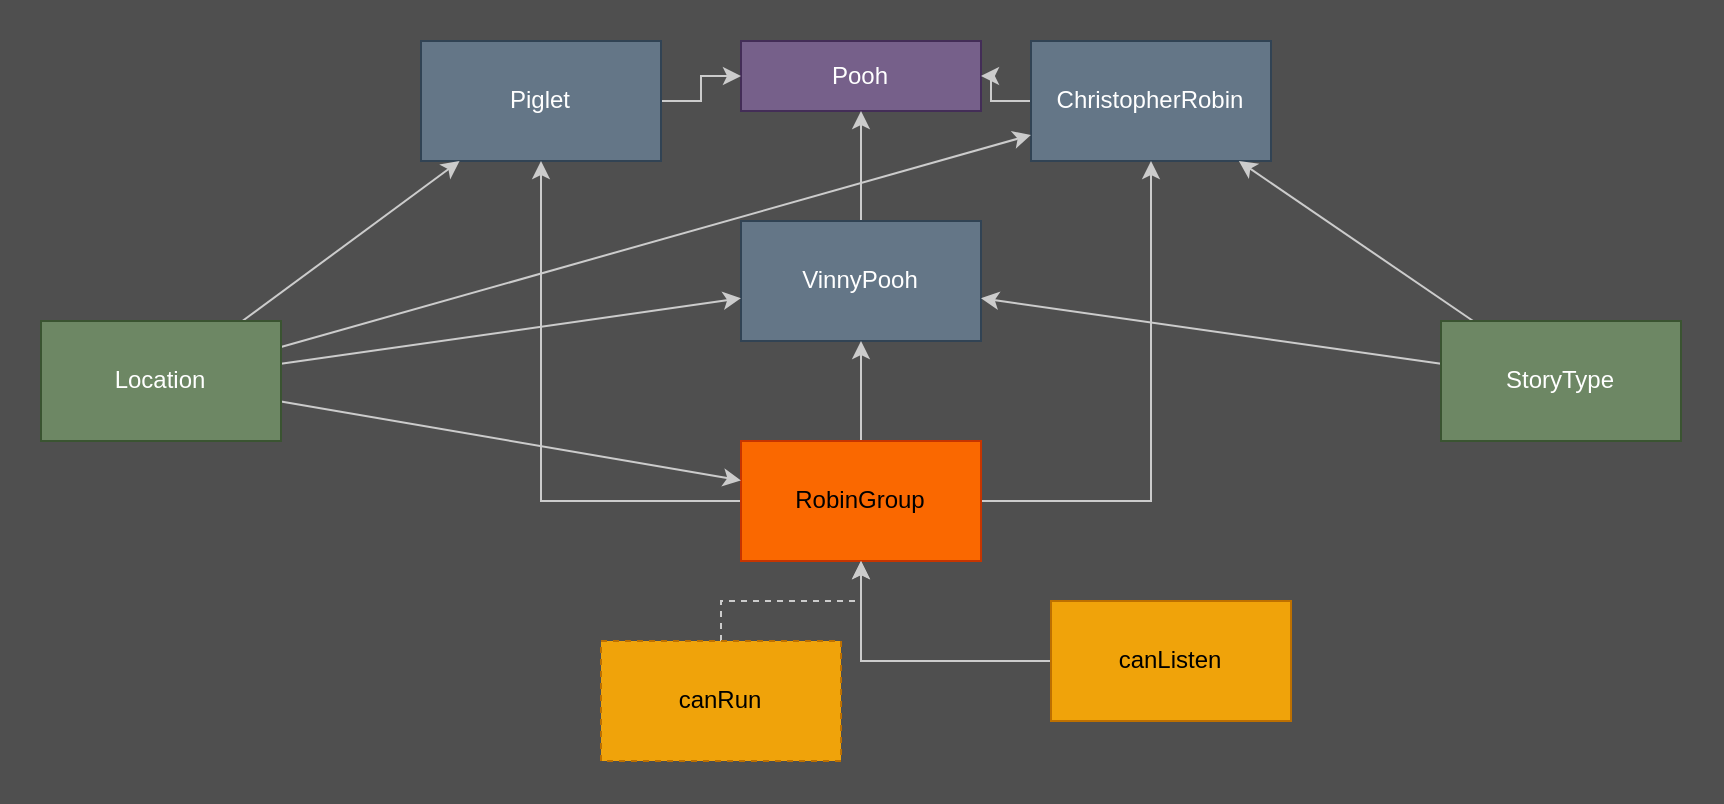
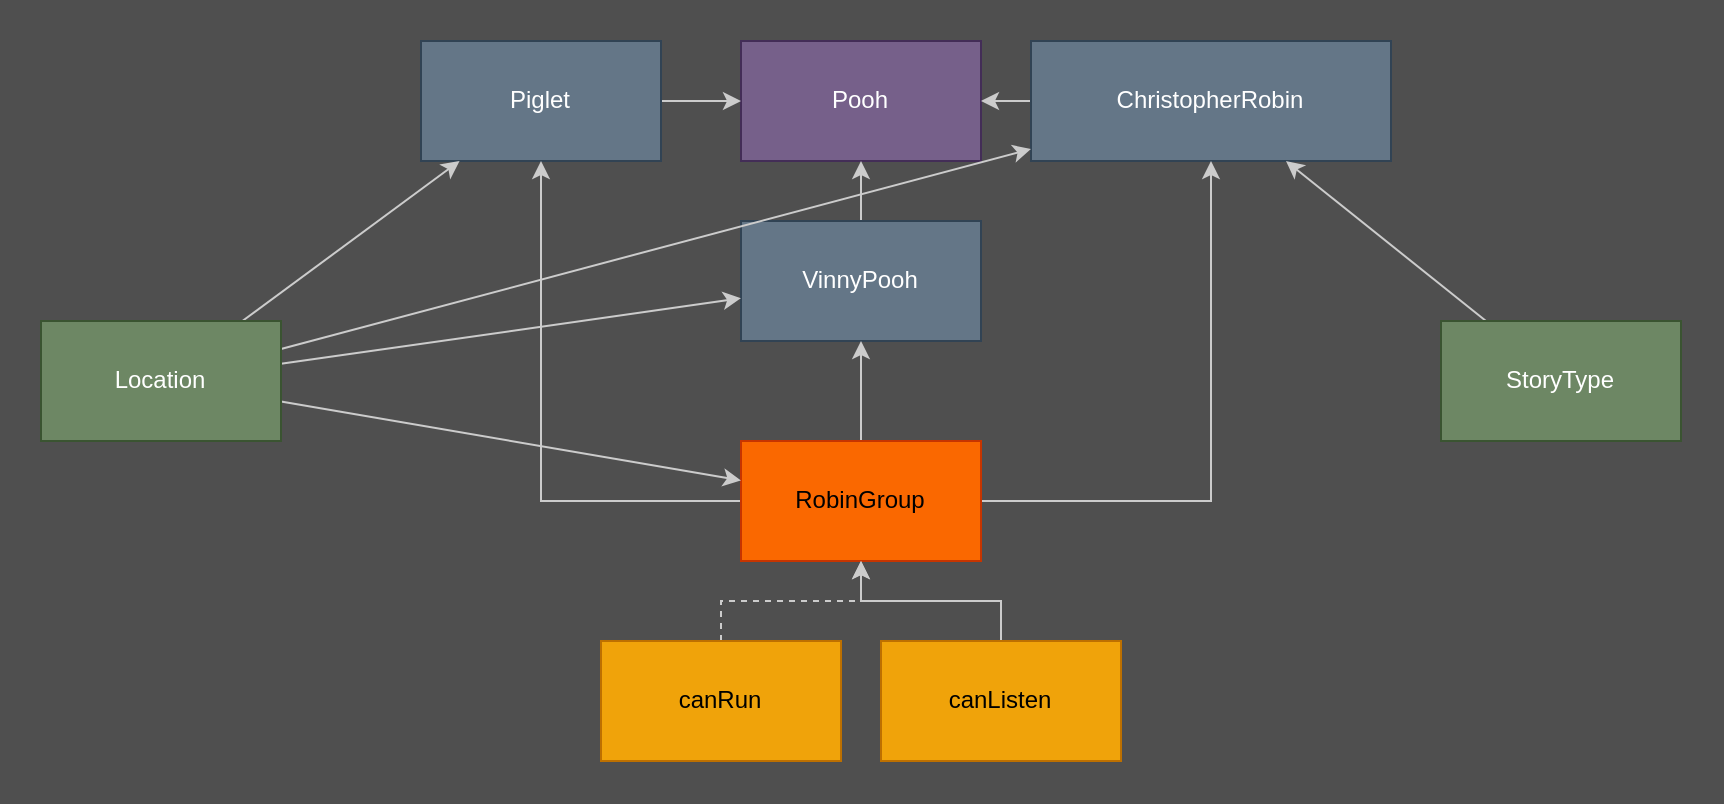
  <mxCell id="0" />
  <mxCell id="1" parent="0" />
- <mxCell id="2" value="Pooh" style="rounded=0;whiteSpace=wrap;html=1;fillColor=#76608a;fontColor=#ffffff;strokeColor=#432D57;" vertex="1" parent="1"><mxGeometry x="370" y="20" width="120" height="35" as="geometry" /></mxCell>
+ <mxCell id="2" value="Pooh" style="rounded=0;whiteSpace=wrap;html=1;fillColor=#76608a;fontColor=#ffffff;strokeColor=#432D57;" vertex="1" parent="1"><mxGeometry x="370" y="20" width="120" height="60" as="geometry" /></mxCell>
  <mxCell id="3" style="edgeStyle=orthogonalEdgeStyle;rounded=0;orthogonalLoop=1;jettySize=auto;html=1;strokeColor=#CCCCCC;" edge="1" parent="1" source="4" target="2"><mxGeometry relative="1" as="geometry" /></mxCell>
- <mxCell id="4" value="ChristopherRobin" style="rounded=0;whiteSpace=wrap;html=1;fillColor=#647687;fontColor=#ffffff;strokeColor=#314354;" vertex="1" parent="1"><mxGeometry x="515" y="20" width="120" height="60" as="geometry" /></mxCell>
+ <mxCell id="4" value="ChristopherRobin" style="rounded=0;whiteSpace=wrap;html=1;fillColor=#647687;fontColor=#ffffff;strokeColor=#314354;" vertex="1" parent="1"><mxGeometry x="515" y="20" width="180" height="60" as="geometry" /></mxCell>
  <mxCell id="5" style="edgeStyle=orthogonalEdgeStyle;rounded=0;orthogonalLoop=1;jettySize=auto;html=1;strokeColor=#CCCCCC;" edge="1" parent="1" source="6" target="2"><mxGeometry relative="1" as="geometry" /></mxCell>
  <mxCell id="6" value="VinnyPooh" style="rounded=0;whiteSpace=wrap;html=1;fillColor=#647687;fontColor=#ffffff;strokeColor=#314354;" vertex="1" parent="1"><mxGeometry x="370" y="110" width="120" height="60" as="geometry" /></mxCell>
  <mxCell id="7" style="edgeStyle=orthogonalEdgeStyle;rounded=0;orthogonalLoop=1;jettySize=auto;html=1;strokeColor=#CCCCCC;" edge="1" parent="1" source="8" target="2"><mxGeometry relative="1" as="geometry" /></mxCell>
  <mxCell id="8" value="Piglet" style="rounded=0;whiteSpace=wrap;html=1;fillColor=#647687;fontColor=#ffffff;strokeColor=#314354;" vertex="1" parent="1"><mxGeometry x="210" y="20" width="120" height="60" as="geometry" /></mxCell>
  <mxCell id="9" style="edgeStyle=orthogonalEdgeStyle;rounded=0;orthogonalLoop=1;jettySize=auto;html=1;strokeColor=#CCCCCC;" edge="1" parent="1" source="12" target="4"><mxGeometry relative="1" as="geometry" /></mxCell>
  <mxCell id="10" style="edgeStyle=orthogonalEdgeStyle;rounded=0;orthogonalLoop=1;jettySize=auto;html=1;strokeColor=#CCCCCC;" edge="1" parent="1" source="12" target="8"><mxGeometry relative="1" as="geometry" /></mxCell>
  <mxCell id="11" style="edgeStyle=orthogonalEdgeStyle;rounded=0;orthogonalLoop=1;jettySize=auto;html=1;strokeColor=#CCCCCC;" edge="1" parent="1" source="12" target="6"><mxGeometry relative="1" as="geometry" /></mxCell>
  <mxCell id="12" value="RobinGroup" style="rounded=0;whiteSpace=wrap;html=1;fillColor=#fa6800;fontColor=#000000;strokeColor=#C73500;" vertex="1" parent="1"><mxGeometry x="370" y="220" width="120" height="60" as="geometry" /></mxCell>
  <mxCell id="13" style="edgeStyle=orthogonalEdgeStyle;rounded=0;orthogonalLoop=1;jettySize=auto;html=1;strokeColor=#CCCCCC;dashed=1;" edge="1" parent="1" source="14" target="12"><mxGeometry relative="1" as="geometry" /></mxCell>
- <mxCell id="14" value="canRun" style="rounded=0;whiteSpace=wrap;html=1;fillColor=#f0a30a;fontColor=#000000;strokeColor=#BD7000;dashed=1;" vertex="1" parent="1"><mxGeometry x="300" y="320" width="120" height="60" as="geometry" /></mxCell>
+ <mxCell id="14" value="canRun" style="rounded=0;whiteSpace=wrap;html=1;fillColor=#f0a30a;fontColor=#000000;strokeColor=#BD7000;" vertex="1" parent="1"><mxGeometry x="300" y="320" width="120" height="60" as="geometry" /></mxCell>
  <mxCell id="15" style="edgeStyle=orthogonalEdgeStyle;rounded=0;orthogonalLoop=1;jettySize=auto;html=1;strokeColor=#CCCCCC;" edge="1" parent="1" source="16" target="12"><mxGeometry relative="1" as="geometry" /></mxCell>
- <mxCell id="16" value="canListen" style="rounded=0;whiteSpace=wrap;html=1;fillColor=#f0a30a;fontColor=#000000;strokeColor=#BD7000;" vertex="1" parent="1"><mxGeometry x="525" y="300" width="120" height="60" as="geometry" /></mxCell>
+ <mxCell id="16" value="canListen" style="rounded=0;whiteSpace=wrap;html=1;fillColor=#f0a30a;fontColor=#000000;strokeColor=#BD7000;" vertex="1" parent="1"><mxGeometry x="440" y="320" width="120" height="60" as="geometry" /></mxCell>
  <mxCell id="17" style="rounded=0;orthogonalLoop=1;jettySize=auto;html=1;strokeColor=#CCCCCC;" edge="1" parent="1" source="21" target="8"><mxGeometry relative="1" as="geometry" /></mxCell>
  <mxCell id="18" style="rounded=0;orthogonalLoop=1;jettySize=auto;html=1;strokeColor=#CCCCCC;" edge="1" parent="1" source="21" target="4"><mxGeometry relative="1" as="geometry" /></mxCell>
  <mxCell id="19" style="rounded=0;orthogonalLoop=1;jettySize=auto;html=1;strokeColor=#CCCCCC;" edge="1" parent="1" source="21" target="6"><mxGeometry relative="1" as="geometry" /></mxCell>
  <mxCell id="20" style="rounded=0;orthogonalLoop=1;jettySize=auto;html=1;strokeColor=#CCCCCC;" edge="1" parent="1" source="21" target="12"><mxGeometry relative="1" as="geometry" /></mxCell>
  <mxCell id="21" value="Location" style="rounded=0;whiteSpace=wrap;html=1;fillColor=#6d8764;fontColor=#ffffff;strokeColor=#3A5431;" vertex="1" parent="1"><mxGeometry x="20" y="160" width="120" height="60" as="geometry" /></mxCell>
  <mxCell id="22" style="rounded=0;orthogonalLoop=1;jettySize=auto;html=1;strokeColor=#CCCCCC;" edge="1" parent="1" source="24" target="4"><mxGeometry relative="1" as="geometry" /></mxCell>
- <mxCell id="23" style="rounded=0;orthogonalLoop=1;jettySize=auto;html=1;strokeColor=#CCCCCC;" edge="1" parent="1" source="24" target="6"><mxGeometry relative="1" as="geometry" /></mxCell>
  <mxCell id="24" value="StoryType" style="rounded=0;whiteSpace=wrap;html=1;fillColor=#6d8764;fontColor=#ffffff;strokeColor=#3A5431;" vertex="1" parent="1"><mxGeometry x="720" y="160" width="120" height="60" as="geometry" /></mxCell>
